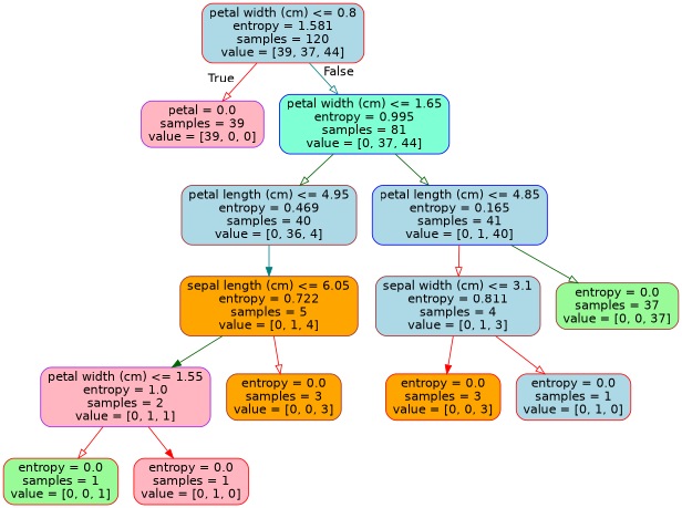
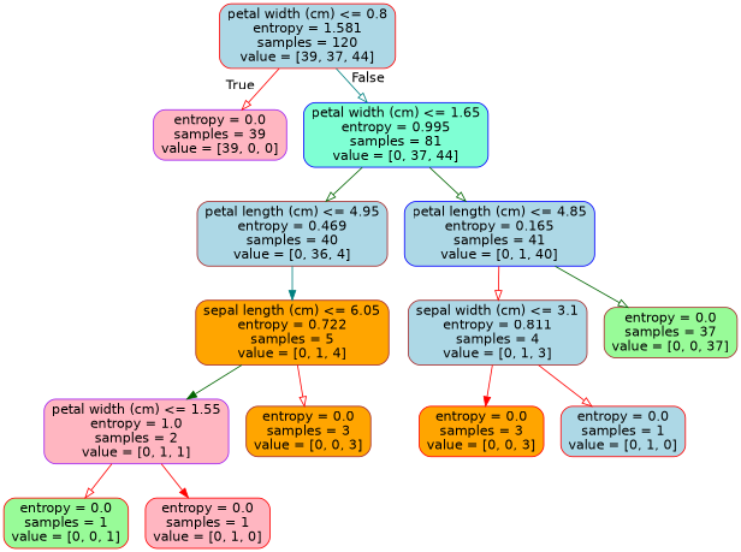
  digraph {
    node [color=red fillcolor=lightblue fontname=helvetica shape=box style="filled, rounded"]
    edge [arrowhead=onormal color=red fontname=helvetica]
    n1 [label="petal width (cm) <= 0.8\nentropy = 1.581\nsamples = 120\nvalue = [39, 37, 44]"]
-   n2 [color=purple fillcolor=lightpink label="petal = 0.0\nsamples = 39\nvalue = [39, 0, 0]"]
+   n2 [color=purple fillcolor=lightpink label="entropy = 0.0\nsamples = 39\nvalue = [39, 0, 0]"]
    n3 [color=blue fillcolor=aquamarine label="petal width (cm) <= 1.65\nentropy = 0.995\nsamples = 81\nvalue = [0, 37, 44]"]
    n4 [color=brown label="petal length (cm) <= 4.95\nentropy = 0.469\nsamples = 40\nvalue = [0, 36, 4]"]
    n5 [color=blue label="petal length (cm) <= 4.85\nentropy = 0.165\nsamples = 41\nvalue = [0, 1, 40]"]
    n6 [color=brown fillcolor=orange label="sepal length (cm) <= 6.05\nentropy = 0.722\nsamples = 5\nvalue = [0, 1, 4]"]
    n7 [color=brown label="sepal width (cm) <= 3.1\nentropy = 0.811\nsamples = 4\nvalue = [0, 1, 3]"]
    n8 [color=brown fillcolor=palegreen label="entropy = 0.0\nsamples = 37\nvalue = [0, 0, 37]"]
    n9 [color=purple fillcolor=lightpink label="petal width (cm) <= 1.55\nentropy = 1.0\nsamples = 2\nvalue = [0, 1, 1]"]
    n10 [color=brown fillcolor=orange label="entropy = 0.0\nsamples = 3\nvalue = [0, 0, 3]"]
    n11 [fillcolor=palegreen label="entropy = 0.0\nsamples = 1\nvalue = [0, 0, 1]"]
    n12 [fillcolor=lightpink label="entropy = 0.0\nsamples = 1\nvalue = [0, 1, 0]"]
    n13 [fillcolor=orange label="entropy = 0.0\nsamples = 3\nvalue = [0, 0, 3]"]
    n14 [label="entropy = 0.0\nsamples = 1\nvalue = [0, 1, 0]"]
    n1 -> n2 [headlabel=True labelangle=45 labeldistance=2.5]
    n1 -> n3 [color=teal headlabel=False labelangle=-45 labeldistance=2.5]
    n3 -> n4 [color=darkgreen]
    n3 -> n5 [color=darkgreen]
    n4 -> n6 [arrowhead=normal color=teal]
    n5 -> n7
    n5 -> n8 [color=darkgreen]
    n6 -> n9 [arrowhead=normal color=darkgreen]
    n6 -> n10
    n7 -> n13 [arrowhead=normal]
    n7 -> n14
    n9 -> n11
    n9 -> n12 [arrowhead=normal]
  }
